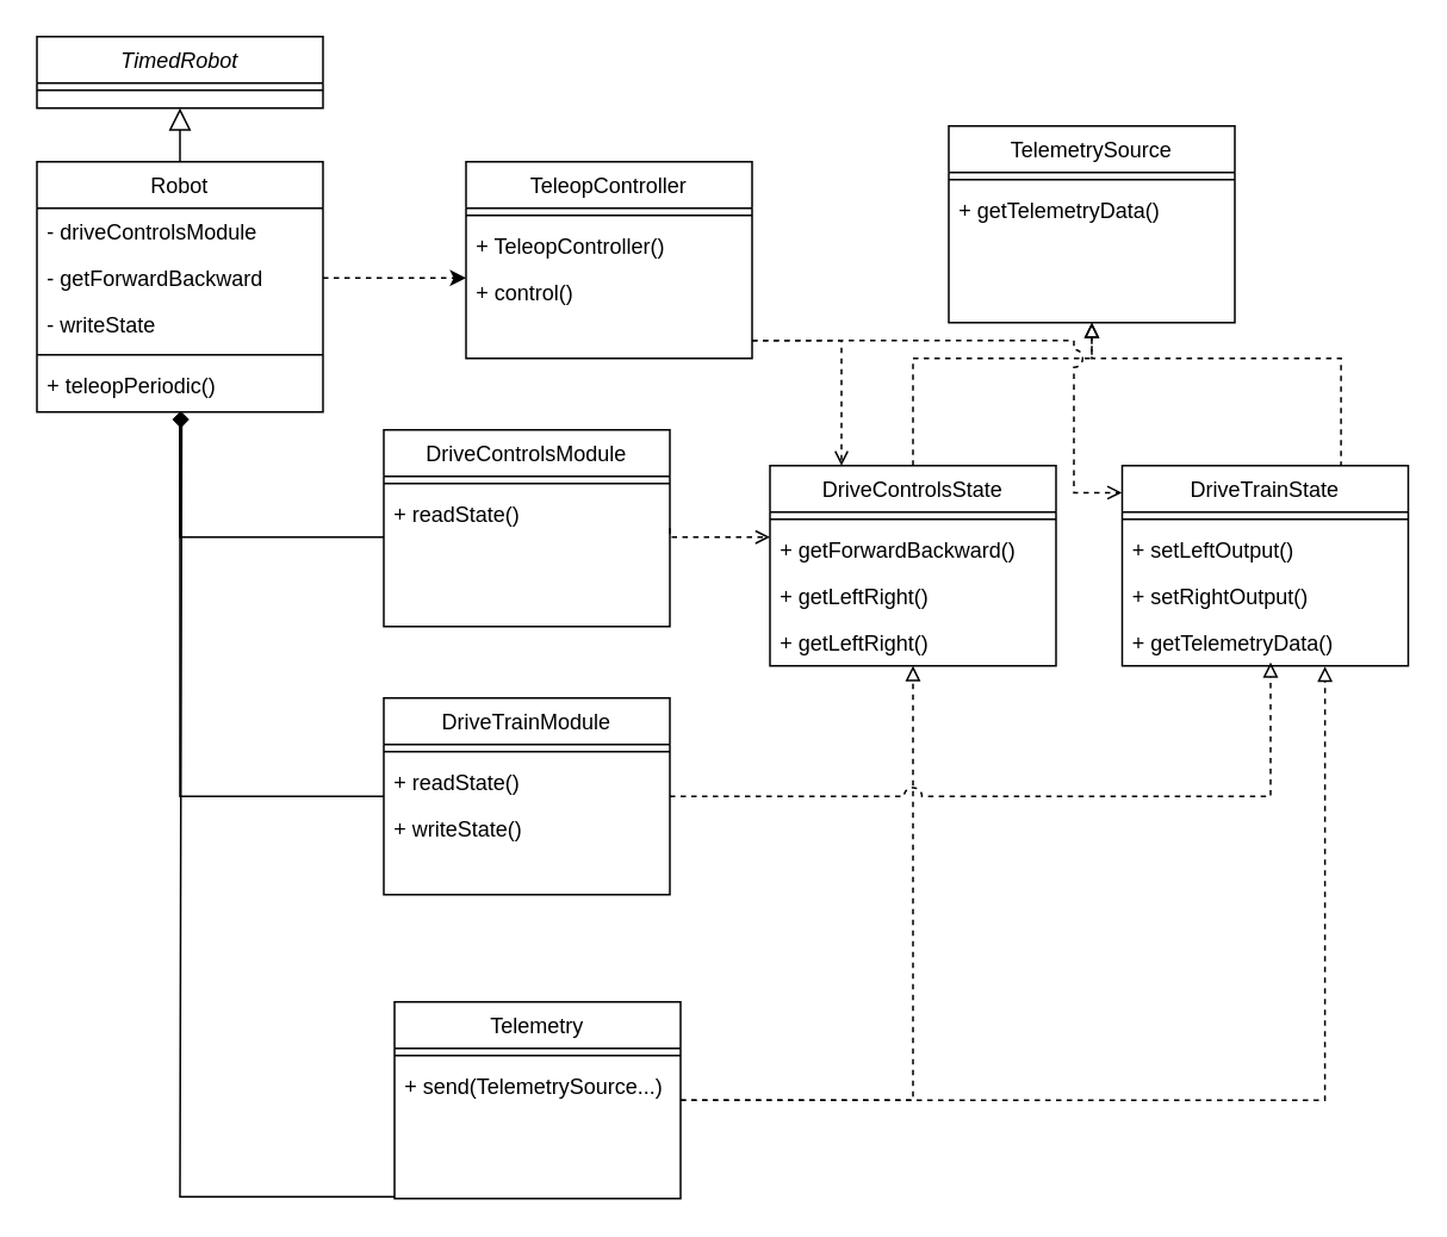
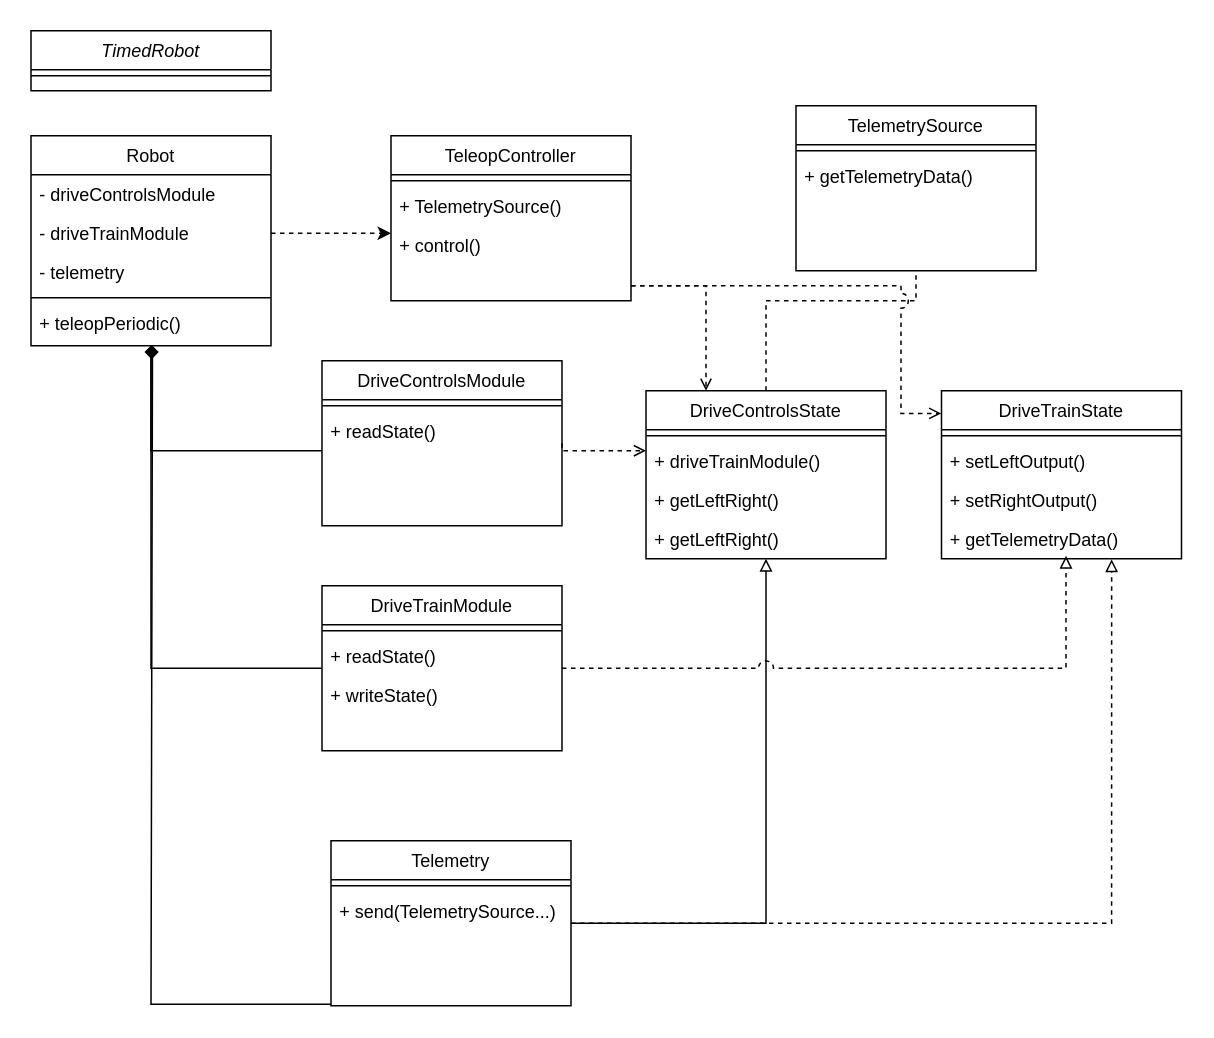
  <mxCell id="0" />
  <mxCell id="1" parent="0" />
  <mxCell id="2" value="TimedRobot" style="swimlane;fontStyle=2;align=center;verticalAlign=top;childLayout=stackLayout;horizontal=1;startSize=26;horizontalStack=0;resizeParent=1;resizeLast=0;collapsible=1;marginBottom=0;rounded=0;shadow=0;strokeWidth=1;" parent="1" vertex="1"><mxGeometry x="20" y="20" width="160" height="40" as="geometry"><mxRectangle x="230" y="140" width="160" height="26" as="alternateBounds" /></mxGeometry></mxCell>
  <mxCell id="3" value="" style="line;html=1;strokeWidth=1;align=left;verticalAlign=middle;spacingTop=-1;spacingLeft=3;spacingRight=3;rotatable=0;labelPosition=right;points=[];portConstraint=eastwest;" parent="2" vertex="1"><mxGeometry y="26" width="160" height="8" as="geometry" /></mxCell>
  <mxCell id="4" value="Robot" style="swimlane;fontStyle=0;align=center;verticalAlign=top;childLayout=stackLayout;horizontal=1;startSize=26;horizontalStack=0;resizeParent=1;resizeLast=0;collapsible=1;marginBottom=0;rounded=0;shadow=0;strokeWidth=1;" parent="1" vertex="1"><mxGeometry x="20" y="90" width="160" height="140" as="geometry"><mxRectangle x="130" y="380" width="160" height="26" as="alternateBounds" /></mxGeometry></mxCell>
  <mxCell id="5" value="- driveControlsModule" style="text;align=left;verticalAlign=top;spacingLeft=4;spacingRight=4;overflow=hidden;rotatable=0;points=[[0,0.5],[1,0.5]];portConstraint=eastwest;" parent="4" vertex="1"><mxGeometry y="26" width="160" height="26" as="geometry" /></mxCell>
- <mxCell id="6" value="- getForwardBackward" style="text;align=left;verticalAlign=top;spacingLeft=4;spacingRight=4;overflow=hidden;rotatable=0;points=[[0,0.5],[1,0.5]];portConstraint=eastwest;rounded=0;shadow=0;html=0;" parent="4" vertex="1"><mxGeometry y="52" width="160" height="26" as="geometry" /></mxCell>
- <mxCell id="7" value="- writeState" style="text;align=left;verticalAlign=top;spacingLeft=4;spacingRight=4;overflow=hidden;rotatable=0;points=[[0,0.5],[1,0.5]];portConstraint=eastwest;rounded=0;shadow=0;html=0;" vertex="1" parent="4"><mxGeometry y="78" width="160" height="26" as="geometry" /></mxCell>
+ <mxCell id="6" value="- driveTrainModule" style="text;align=left;verticalAlign=top;spacingLeft=4;spacingRight=4;overflow=hidden;rotatable=0;points=[[0,0.5],[1,0.5]];portConstraint=eastwest;rounded=0;shadow=0;html=0;" parent="4" vertex="1"><mxGeometry y="52" width="160" height="26" as="geometry" /></mxCell>
+ <mxCell id="7" value="- telemetry" style="text;align=left;verticalAlign=top;spacingLeft=4;spacingRight=4;overflow=hidden;rotatable=0;points=[[0,0.5],[1,0.5]];portConstraint=eastwest;rounded=0;shadow=0;html=0;" vertex="1" parent="4"><mxGeometry y="78" width="160" height="26" as="geometry" /></mxCell>
  <mxCell id="8" value="" style="line;html=1;strokeWidth=1;align=left;verticalAlign=middle;spacingTop=-1;spacingLeft=3;spacingRight=3;rotatable=0;labelPosition=right;points=[];portConstraint=eastwest;" parent="4" vertex="1"><mxGeometry y="104" width="160" height="8" as="geometry" /></mxCell>
  <mxCell id="9" value="+ teleopPeriodic()" style="text;align=left;verticalAlign=top;spacingLeft=4;spacingRight=4;overflow=hidden;rotatable=0;points=[[0,0.5],[1,0.5]];portConstraint=eastwest;rounded=0;shadow=0;html=0;" vertex="1" parent="4"><mxGeometry y="112" width="160" height="26" as="geometry" /></mxCell>
- <mxCell id="10" value="" style="endArrow=block;endSize=10;endFill=0;shadow=0;strokeWidth=1;rounded=0;edgeStyle=elbowEdgeStyle;elbow=vertical;" parent="1" source="4" target="2" edge="1"><mxGeometry width="160" relative="1" as="geometry"><mxPoint x="0" y="103" as="sourcePoint" /><mxPoint x="0" y="103" as="targetPoint" /></mxGeometry></mxCell>
  <mxCell id="11" style="edgeStyle=orthogonalEdgeStyle;rounded=0;orthogonalLoop=1;jettySize=auto;html=1;endArrow=diamond;endFill=1;" edge="1" parent="1" source="13"><mxGeometry relative="1" as="geometry"><mxPoint x="100" y="230" as="targetPoint" /><Array as="points"><mxPoint x="100" y="445" /></Array></mxGeometry></mxCell>
  <mxCell id="12" style="edgeStyle=orthogonalEdgeStyle;rounded=0;orthogonalLoop=1;jettySize=auto;html=1;fontSize=14;endArrow=open;endFill=0;dashed=1;exitX=1;exitY=0.5;exitDx=0;exitDy=0;" edge="1" parent="1" source="17"><mxGeometry relative="1" as="geometry"><mxPoint x="430" y="300" as="targetPoint" /><mxPoint x="380" y="202" as="sourcePoint" /><Array as="points"><mxPoint x="374" y="300" /></Array></mxGeometry></mxCell>
  <mxCell id="13" value="DriveTrainModule" style="swimlane;fontStyle=0;align=center;verticalAlign=top;childLayout=stackLayout;horizontal=1;startSize=26;horizontalStack=0;resizeParent=1;resizeLast=0;collapsible=1;marginBottom=0;rounded=0;shadow=0;strokeWidth=1;" vertex="1" parent="1"><mxGeometry x="214" y="390" width="160" height="110" as="geometry"><mxRectangle x="130" y="380" width="160" height="26" as="alternateBounds" /></mxGeometry></mxCell>
  <mxCell id="14" value="" style="line;html=1;strokeWidth=1;align=left;verticalAlign=middle;spacingTop=-1;spacingLeft=3;spacingRight=3;rotatable=0;labelPosition=right;points=[];portConstraint=eastwest;" vertex="1" parent="13"><mxGeometry y="26" width="160" height="8" as="geometry" /></mxCell>
  <mxCell id="15" value="+ readState()" style="text;align=left;verticalAlign=top;spacingLeft=4;spacingRight=4;overflow=hidden;rotatable=0;points=[[0,0.5],[1,0.5]];portConstraint=eastwest;" vertex="1" parent="13"><mxGeometry y="34" width="160" height="26" as="geometry" /></mxCell>
  <mxCell id="16" value="+ writeState()" style="text;align=left;verticalAlign=top;spacingLeft=4;spacingRight=4;overflow=hidden;rotatable=0;points=[[0,0.5],[1,0.5]];portConstraint=eastwest;" vertex="1" parent="13"><mxGeometry y="60" width="160" height="26" as="geometry" /></mxCell>
  <mxCell id="17" value="DriveControlsModule" style="swimlane;fontStyle=0;align=center;verticalAlign=top;childLayout=stackLayout;horizontal=1;startSize=26;horizontalStack=0;resizeParent=1;resizeLast=0;collapsible=1;marginBottom=0;rounded=0;shadow=0;strokeWidth=1;" vertex="1" parent="1"><mxGeometry x="214" y="240" width="160" height="110" as="geometry"><mxRectangle x="130" y="380" width="160" height="26" as="alternateBounds" /></mxGeometry></mxCell>
  <mxCell id="18" value="" style="line;html=1;strokeWidth=1;align=left;verticalAlign=middle;spacingTop=-1;spacingLeft=3;spacingRight=3;rotatable=0;labelPosition=right;points=[];portConstraint=eastwest;" vertex="1" parent="17"><mxGeometry y="26" width="160" height="8" as="geometry" /></mxCell>
  <mxCell id="19" value="+ readState()" style="text;align=left;verticalAlign=top;spacingLeft=4;spacingRight=4;overflow=hidden;rotatable=0;points=[[0,0.5],[1,0.5]];portConstraint=eastwest;" vertex="1" parent="17"><mxGeometry y="34" width="160" height="26" as="geometry" /></mxCell>
  <mxCell id="20" style="edgeStyle=orthogonalEdgeStyle;rounded=0;orthogonalLoop=1;jettySize=auto;html=1;endArrow=diamond;endFill=1;" edge="1" parent="1" source="17"><mxGeometry relative="1" as="geometry"><mxPoint x="100" y="230" as="targetPoint" /><mxPoint x="198" y="420" as="sourcePoint" /><Array as="points"><mxPoint x="100" y="300" /></Array></mxGeometry></mxCell>
  <mxCell id="21" style="edgeStyle=orthogonalEdgeStyle;rounded=0;orthogonalLoop=1;jettySize=auto;html=1;dashed=1;fontSize=14;endArrow=block;endFill=0;entryX=0.709;entryY=1.015;entryDx=0;entryDy=0;entryPerimeter=0;" edge="1" parent="1" source="22" target="37"><mxGeometry relative="1" as="geometry"><mxPoint x="740" y="350" as="targetPoint" /><Array as="points"><mxPoint x="740" y="615" /></Array></mxGeometry></mxCell>
  <mxCell id="22" value="Telemetry" style="swimlane;fontStyle=0;align=center;verticalAlign=top;childLayout=stackLayout;horizontal=1;startSize=26;horizontalStack=0;resizeParent=1;resizeLast=0;collapsible=1;marginBottom=0;rounded=0;shadow=0;strokeWidth=1;" vertex="1" parent="1"><mxGeometry x="220" y="560" width="160" height="110" as="geometry"><mxRectangle x="130" y="380" width="160" height="26" as="alternateBounds" /></mxGeometry></mxCell>
  <mxCell id="23" value="" style="line;html=1;strokeWidth=1;align=left;verticalAlign=middle;spacingTop=-1;spacingLeft=3;spacingRight=3;rotatable=0;labelPosition=right;points=[];portConstraint=eastwest;" vertex="1" parent="22"><mxGeometry y="26" width="160" height="8" as="geometry" /></mxCell>
  <mxCell id="24" value="+ send(TelemetrySource...)" style="text;align=left;verticalAlign=top;spacingLeft=4;spacingRight=4;overflow=hidden;rotatable=0;points=[[0,0.5],[1,0.5]];portConstraint=eastwest;" vertex="1" parent="22"><mxGeometry y="34" width="160" height="26" as="geometry" /></mxCell>
  <mxCell id="25" style="edgeStyle=orthogonalEdgeStyle;rounded=0;orthogonalLoop=1;jettySize=auto;html=1;endArrow=diamond;endFill=1;" edge="1" parent="1"><mxGeometry relative="1" as="geometry"><mxPoint x="101" y="230" as="targetPoint" /><mxPoint x="220" y="669" as="sourcePoint" /><Array as="points"><mxPoint x="100" y="669" /><mxPoint x="100" y="230" /></Array></mxGeometry></mxCell>
- <mxCell id="26" style="edgeStyle=orthogonalEdgeStyle;rounded=0;orthogonalLoop=1;jettySize=auto;html=1;entryX=0.5;entryY=1;entryDx=0;entryDy=0;dashed=1;fontSize=14;endArrow=block;endFill=0;" edge="1" parent="1" source="27" target="38"><mxGeometry relative="1" as="geometry"><Array as="points"><mxPoint x="510" y="200" /><mxPoint x="610" y="200" /></Array></mxGeometry></mxCell>
+ <mxCell id="26" style="edgeStyle=orthogonalEdgeStyle;rounded=0;orthogonalLoop=1;jettySize=auto;html=1;entryX=0.5;entryY=1;entryDx=0;entryDy=0;dashed=1;fontSize=14;endArrow=none;endFill=0;" edge="1" parent="1" source="27" target="38"><mxGeometry relative="1" as="geometry"><Array as="points"><mxPoint x="510" y="200" /><mxPoint x="610" y="200" /></Array></mxGeometry></mxCell>
  <mxCell id="27" value="DriveControlsState" style="swimlane;fontStyle=0;align=center;verticalAlign=top;childLayout=stackLayout;horizontal=1;startSize=26;horizontalStack=0;resizeParent=1;resizeLast=0;collapsible=1;marginBottom=0;rounded=0;shadow=0;strokeWidth=1;" vertex="1" parent="1"><mxGeometry x="430" y="260" width="160" height="112" as="geometry"><mxRectangle x="130" y="380" width="160" height="26" as="alternateBounds" /></mxGeometry></mxCell>
  <mxCell id="28" value="" style="line;html=1;strokeWidth=1;align=left;verticalAlign=middle;spacingTop=-1;spacingLeft=3;spacingRight=3;rotatable=0;labelPosition=right;points=[];portConstraint=eastwest;" vertex="1" parent="27"><mxGeometry y="26" width="160" height="8" as="geometry" /></mxCell>
- <mxCell id="29" value="+ getForwardBackward()" style="text;align=left;verticalAlign=top;spacingLeft=4;spacingRight=4;overflow=hidden;rotatable=0;points=[[0,0.5],[1,0.5]];portConstraint=eastwest;" vertex="1" parent="27"><mxGeometry y="34" width="160" height="26" as="geometry" /></mxCell>
+ <mxCell id="29" value="+ driveTrainModule()" style="text;align=left;verticalAlign=top;spacingLeft=4;spacingRight=4;overflow=hidden;rotatable=0;points=[[0,0.5],[1,0.5]];portConstraint=eastwest;" vertex="1" parent="27"><mxGeometry y="34" width="160" height="26" as="geometry" /></mxCell>
  <mxCell id="30" value="+ getLeftRight()" style="text;align=left;verticalAlign=top;spacingLeft=4;spacingRight=4;overflow=hidden;rotatable=0;points=[[0,0.5],[1,0.5]];portConstraint=eastwest;" vertex="1" parent="27"><mxGeometry y="60" width="160" height="26" as="geometry" /></mxCell>
  <mxCell id="31" value="+ getLeftRight()" style="text;align=left;verticalAlign=top;spacingLeft=4;spacingRight=4;overflow=hidden;rotatable=0;points=[[0,0.5],[1,0.5]];portConstraint=eastwest;" vertex="1" parent="27"><mxGeometry y="86" width="160" height="26" as="geometry" /></mxCell>
- <mxCell id="32" style="edgeStyle=orthogonalEdgeStyle;rounded=0;orthogonalLoop=1;jettySize=auto;html=1;entryX=0.5;entryY=1;entryDx=0;entryDy=0;dashed=1;fontSize=14;endArrow=block;endFill=0;exitX=0.765;exitY=0.006;exitDx=0;exitDy=0;exitPerimeter=0;" edge="1" parent="1" source="33" target="38"><mxGeometry relative="1" as="geometry"><Array as="points"><mxPoint x="749" y="200" /><mxPoint x="610" y="200" /></Array></mxGeometry></mxCell>
  <mxCell id="33" value="DriveTrainState" style="swimlane;fontStyle=0;align=center;verticalAlign=top;childLayout=stackLayout;horizontal=1;startSize=26;horizontalStack=0;resizeParent=1;resizeLast=0;collapsible=1;marginBottom=0;rounded=0;shadow=0;strokeWidth=1;" vertex="1" parent="1"><mxGeometry x="627" y="260" width="160" height="112" as="geometry"><mxRectangle x="130" y="380" width="160" height="26" as="alternateBounds" /></mxGeometry></mxCell>
  <mxCell id="34" value="" style="line;html=1;strokeWidth=1;align=left;verticalAlign=middle;spacingTop=-1;spacingLeft=3;spacingRight=3;rotatable=0;labelPosition=right;points=[];portConstraint=eastwest;" vertex="1" parent="33"><mxGeometry y="26" width="160" height="8" as="geometry" /></mxCell>
  <mxCell id="35" value="+ setLeftOutput()" style="text;align=left;verticalAlign=top;spacingLeft=4;spacingRight=4;overflow=hidden;rotatable=0;points=[[0,0.5],[1,0.5]];portConstraint=eastwest;" vertex="1" parent="33"><mxGeometry y="34" width="160" height="26" as="geometry" /></mxCell>
  <mxCell id="36" value="+ setRightOutput()" style="text;align=left;verticalAlign=top;spacingLeft=4;spacingRight=4;overflow=hidden;rotatable=0;points=[[0,0.5],[1,0.5]];portConstraint=eastwest;" vertex="1" parent="33"><mxGeometry y="60" width="160" height="26" as="geometry" /></mxCell>
  <mxCell id="37" value="+ getTelemetryData()" style="text;align=left;verticalAlign=top;spacingLeft=4;spacingRight=4;overflow=hidden;rotatable=0;points=[[0,0.5],[1,0.5]];portConstraint=eastwest;" vertex="1" parent="33"><mxGeometry y="86" width="160" height="26" as="geometry" /></mxCell>
  <mxCell id="38" value="TelemetrySource" style="swimlane;fontStyle=0;align=center;verticalAlign=top;childLayout=stackLayout;horizontal=1;startSize=26;horizontalStack=0;resizeParent=1;resizeLast=0;collapsible=1;marginBottom=0;rounded=0;shadow=0;strokeWidth=1;" vertex="1" parent="1"><mxGeometry x="530" y="70" width="160" height="110" as="geometry"><mxRectangle x="130" y="380" width="160" height="26" as="alternateBounds" /></mxGeometry></mxCell>
  <mxCell id="39" value="" style="line;html=1;strokeWidth=1;align=left;verticalAlign=middle;spacingTop=-1;spacingLeft=3;spacingRight=3;rotatable=0;labelPosition=right;points=[];portConstraint=eastwest;" vertex="1" parent="38"><mxGeometry y="26" width="160" height="8" as="geometry" /></mxCell>
  <mxCell id="40" value="+ getTelemetryData()" style="text;align=left;verticalAlign=top;spacingLeft=4;spacingRight=4;overflow=hidden;rotatable=0;points=[[0,0.5],[1,0.5]];portConstraint=eastwest;" vertex="1" parent="38"><mxGeometry y="34" width="160" height="26" as="geometry" /></mxCell>
- <mxCell id="41" style="edgeStyle=orthogonalEdgeStyle;rounded=0;orthogonalLoop=1;jettySize=auto;html=1;entryX=0.5;entryY=1;entryDx=0;entryDy=0;dashed=1;fontSize=14;endArrow=block;endFill=0;" edge="1" parent="1" source="22" target="27"><mxGeometry relative="1" as="geometry" /></mxCell>
+ <mxCell id="41" style="edgeStyle=orthogonalEdgeStyle;rounded=0;orthogonalLoop=1;jettySize=auto;html=1;entryX=0.5;entryY=1;entryDx=0;entryDy=0;dashed=0;fontSize=14;endArrow=block;endFill=0;" edge="1" parent="1" source="22" target="27"><mxGeometry relative="1" as="geometry" /></mxCell>
  <mxCell id="42" style="edgeStyle=orthogonalEdgeStyle;rounded=0;orthogonalLoop=1;jettySize=auto;html=1;dashed=1;fontSize=14;endArrow=block;endFill=0;jumpStyle=arc;jumpSize=10;" edge="1" parent="1" source="13"><mxGeometry relative="1" as="geometry"><mxPoint x="710" y="370" as="targetPoint" /><Array as="points"><mxPoint x="710" y="445" /></Array></mxGeometry></mxCell>
  <mxCell id="43" value="TeleopController" style="swimlane;fontStyle=0;align=center;verticalAlign=top;childLayout=stackLayout;horizontal=1;startSize=26;horizontalStack=0;resizeParent=1;resizeLast=0;collapsible=1;marginBottom=0;rounded=0;shadow=0;strokeWidth=1;" vertex="1" parent="1"><mxGeometry x="260" y="90" width="160" height="110" as="geometry"><mxRectangle x="130" y="380" width="160" height="26" as="alternateBounds" /></mxGeometry></mxCell>
  <mxCell id="44" value="" style="line;html=1;strokeWidth=1;align=left;verticalAlign=middle;spacingTop=-1;spacingLeft=3;spacingRight=3;rotatable=0;labelPosition=right;points=[];portConstraint=eastwest;" vertex="1" parent="43"><mxGeometry y="26" width="160" height="8" as="geometry" /></mxCell>
- <mxCell id="45" value="+ TeleopController()" style="text;align=left;verticalAlign=top;spacingLeft=4;spacingRight=4;overflow=hidden;rotatable=0;points=[[0,0.5],[1,0.5]];portConstraint=eastwest;" vertex="1" parent="43"><mxGeometry y="34" width="160" height="26" as="geometry" /></mxCell>
+ <mxCell id="45" value="+ TelemetrySource()" style="text;align=left;verticalAlign=top;spacingLeft=4;spacingRight=4;overflow=hidden;rotatable=0;points=[[0,0.5],[1,0.5]];portConstraint=eastwest;" vertex="1" parent="43"><mxGeometry y="34" width="160" height="26" as="geometry" /></mxCell>
  <mxCell id="46" value="+ control()" style="text;align=left;verticalAlign=top;spacingLeft=4;spacingRight=4;overflow=hidden;rotatable=0;points=[[0,0.5],[1,0.5]];portConstraint=eastwest;" vertex="1" parent="43"><mxGeometry y="60" width="160" height="26" as="geometry" /></mxCell>
  <mxCell id="47" style="edgeStyle=elbowEdgeStyle;rounded=0;jumpStyle=arc;jumpSize=10;orthogonalLoop=1;jettySize=auto;html=1;dashed=1;fontSize=14;endArrow=classic;endFill=1;" edge="1" parent="1" source="6"><mxGeometry relative="1" as="geometry"><mxPoint x="260" y="155" as="targetPoint" /></mxGeometry></mxCell>
  <mxCell id="48" style="edgeStyle=elbowEdgeStyle;rounded=0;jumpStyle=arc;jumpSize=10;orthogonalLoop=1;jettySize=auto;html=1;entryX=0.25;entryY=0;entryDx=0;entryDy=0;dashed=1;fontSize=14;endArrow=open;endFill=0;" edge="1" parent="1" target="27"><mxGeometry relative="1" as="geometry"><mxPoint x="420" y="190" as="sourcePoint" /><Array as="points"><mxPoint x="470" y="230" /><mxPoint x="470" y="230" /></Array></mxGeometry></mxCell>
  <mxCell id="49" style="edgeStyle=elbowEdgeStyle;rounded=0;jumpStyle=arc;jumpSize=10;orthogonalLoop=1;jettySize=auto;html=1;dashed=1;fontSize=14;endArrow=open;endFill=0;entryX=-0.001;entryY=0.135;entryDx=0;entryDy=0;entryPerimeter=0;" edge="1" parent="1" target="33"><mxGeometry relative="1" as="geometry"><mxPoint x="420" y="190" as="sourcePoint" /><mxPoint x="680" y="250" as="targetPoint" /><Array as="points"><mxPoint x="600" y="240" /><mxPoint x="510" y="200" /><mxPoint x="600" y="220" /><mxPoint x="620" y="240" /><mxPoint x="490" y="190" /><mxPoint x="490" y="180" /><mxPoint x="470" y="220" /><mxPoint x="470" y="150" /><mxPoint x="600" y="240" /><mxPoint x="500" y="200" /><mxPoint x="500" y="220" /><mxPoint x="500" y="200" /><mxPoint x="500" y="210" /><mxPoint x="490" y="170" /><mxPoint x="520" y="200" /><mxPoint x="480" y="240" /></Array></mxGeometry></mxCell>
